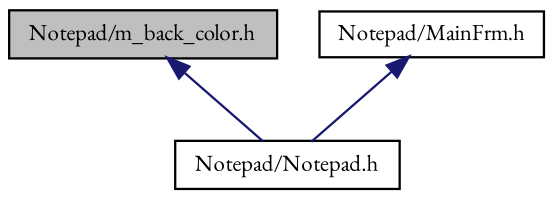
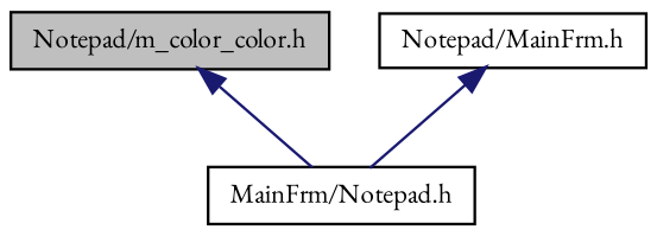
  digraph {
    fontname="EB Garamond"
    node [color=black fillcolor=white fontname="EB Garamond" fontsize=10 shape=record style=filled]
    edge [color=midnightblue dir=back fontname="EB Garamond" fontsize=10 labelfontname=Helvetica labelfontsize=10 style=solid]
-   n1 [fillcolor=grey75 fontcolor=black height=0.2 label="Notepad/m_back_color.h" width=0.4]
-   n2 [height=0.2 label="Notepad/Notepad.h" width=0.4]
+   n1 [fillcolor=grey75 fontcolor=black height=0.2 label="Notepad/m_color_color.h" width=0.4]
+   n2 [height=0.2 label="MainFrm/Notepad.h" width=0.4]
    n3 [height=0.2 label="Notepad/MainFrm.h" width=0.4]
    n1 -> n2
    n3 -> n2
  }
